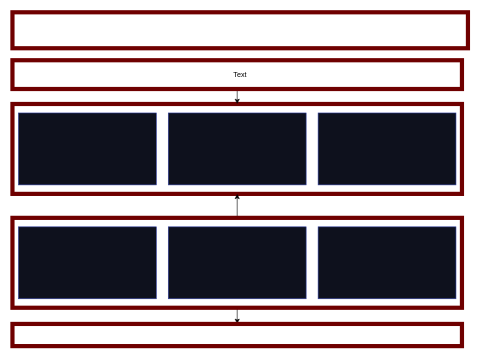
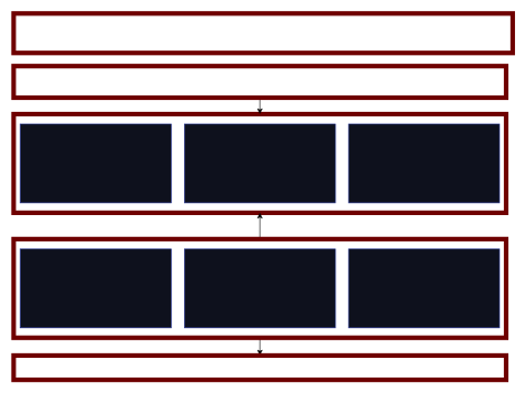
  <mxCell id="0" />
  <mxCell id="1" parent="0" />
  <mxCell id="2" value="" style="rounded=0;whiteSpace=wrap;html=1;strokeColor=#2B3A9E;fillColor=#0E111D;" vertex="1" parent="1"><mxGeometry x="30" y="188" width="230" height="120" as="geometry" /></mxCell>
  <mxCell id="3" value="" style="rounded=0;whiteSpace=wrap;html=1;strokeColor=#2B3A9E;fillColor=#0E111D;" vertex="1" parent="1"><mxGeometry x="280" y="188" width="230" height="120" as="geometry" /></mxCell>
  <mxCell id="4" value="" style="rounded=0;whiteSpace=wrap;html=1;strokeColor=#2B3A9E;fillColor=#0E111D;" vertex="1" parent="1"><mxGeometry x="530" y="188" width="230" height="120" as="geometry" /></mxCell>
  <mxCell id="5" value="" style="rounded=0;whiteSpace=wrap;html=1;strokeColor=#2B3A9E;fillColor=#0E111D;" vertex="1" parent="1"><mxGeometry x="30" y="378" width="230" height="120" as="geometry" /></mxCell>
  <mxCell id="6" value="" style="rounded=0;whiteSpace=wrap;html=1;strokeColor=#2B3A9E;fillColor=#0E111D;" vertex="1" parent="1"><mxGeometry x="280" y="378" width="230" height="120" as="geometry" /></mxCell>
  <mxCell id="7" value="" style="rounded=0;whiteSpace=wrap;html=1;strokeColor=#2B3A9E;fillColor=#0E111D;" vertex="1" parent="1"><mxGeometry x="530" y="378" width="230" height="120" as="geometry" /></mxCell>
- <mxCell id="8" value="Text" style="text;html=1;strokeColor=none;fillColor=none;align=center;verticalAlign=middle;whiteSpace=wrap;rounded=0;" vertex="1" parent="1"><mxGeometry x="30" y="109" width="740" height="30" as="geometry" /></mxCell>
  <mxCell id="9" value="" style="rounded=0;whiteSpace=wrap;html=1;strokeColor=#6F0000;fillColor=none;strokeWidth=7;fontColor=#ffffff;" vertex="1" parent="1"><mxGeometry x="20" y="173" width="750" height="150" as="geometry" /></mxCell>
  <mxCell id="10" value="" style="edgeStyle=none;html=1;" edge="1" parent="1" source="12" target="15"><mxGeometry relative="1" as="geometry" /></mxCell>
  <mxCell id="11" style="edgeStyle=none;html=1;exitX=0.5;exitY=0;exitDx=0;exitDy=0;entryX=0.5;entryY=1;entryDx=0;entryDy=0;" edge="1" parent="1" source="12" target="9"><mxGeometry relative="1" as="geometry" /></mxCell>
  <mxCell id="12" value="" style="rounded=0;whiteSpace=wrap;html=1;strokeColor=#6F0000;fillColor=none;strokeWidth=7;fontColor=#ffffff;" vertex="1" parent="1"><mxGeometry x="20" y="363" width="750" height="150" as="geometry" /></mxCell>
  <mxCell id="13" style="edgeStyle=none;html=1;exitX=0.5;exitY=1;exitDx=0;exitDy=0;entryX=0.5;entryY=0;entryDx=0;entryDy=0;" edge="1" parent="1" source="14" target="9"><mxGeometry relative="1" as="geometry" /></mxCell>
  <mxCell id="14" value="" style="rounded=0;whiteSpace=wrap;html=1;strokeColor=#6F0000;fillColor=none;strokeWidth=7;fontColor=#ffffff;" vertex="1" parent="1"><mxGeometry x="20" y="100" width="750" height="48" as="geometry" /></mxCell>
  <mxCell id="15" value="" style="rounded=0;whiteSpace=wrap;html=1;strokeColor=#6F0000;fillColor=none;strokeWidth=7;fontColor=#ffffff;" vertex="1" parent="1"><mxGeometry x="20" y="540" width="750" height="37" as="geometry" /></mxCell>
  <mxCell id="16" value="" style="whiteSpace=wrap;html=1;fillColor=none;strokeColor=#6F0000;fontColor=#ffffff;rounded=0;strokeWidth=7;" vertex="1" parent="1"><mxGeometry x="20" y="20" width="760" height="60" as="geometry" /></mxCell>
